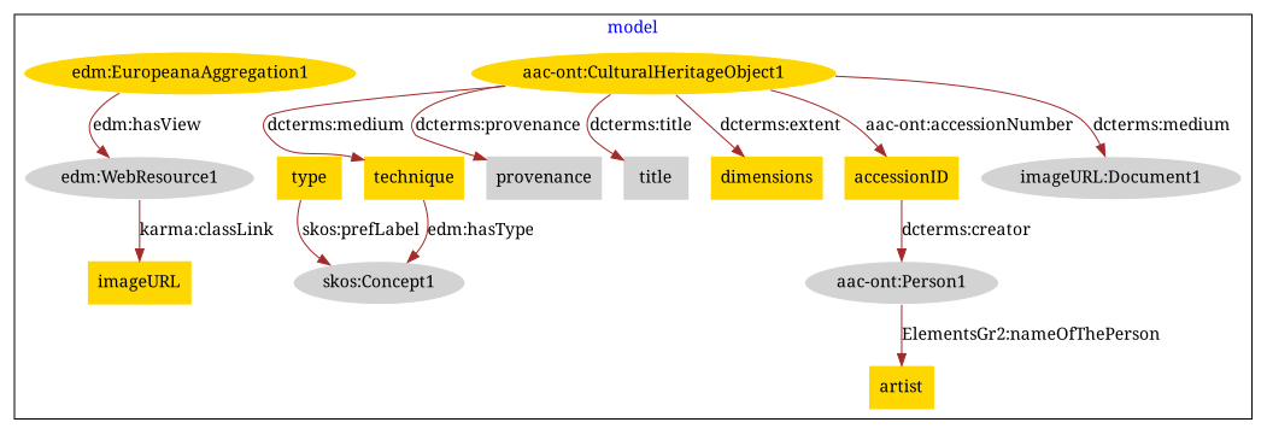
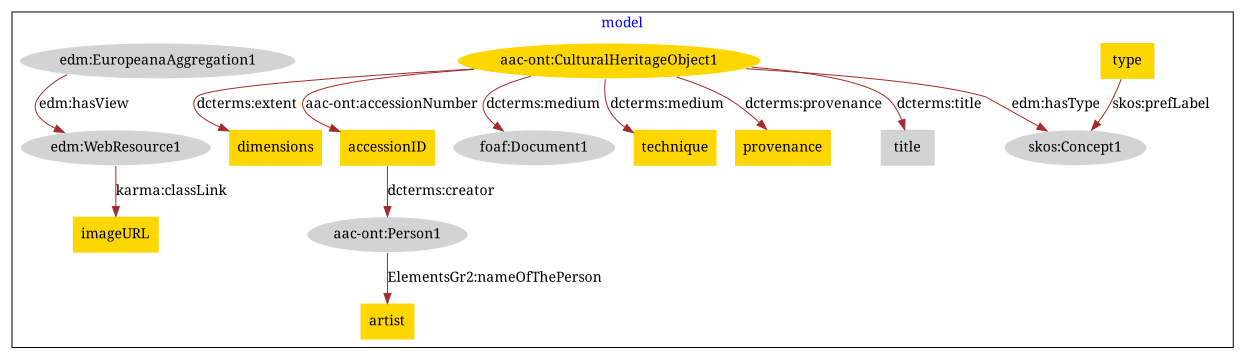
  digraph {
    fontcolor=blue
    fontname="Noto Serif"
    remincross=true
    node [fillcolor=gold fontname="Noto Serif" style=filled shape=plaintext]
    edge [color=brown fontcolor=black fontname="Noto Serif"]
    n1 [color=white label="aac-ont:CulturalHeritageObject1" shape=""]
    n2 [label=technique]
-   n3 [fillcolor=lightgray label=provenance]
+   n3 [label=provenance]
    n4 [fillcolor=lightgray label=title]
    n5 [color=white fillcolor=lightgray label="edm:WebResource1" shape=""]
    n6 [label=imageURL]
    n7 [label=dimensions]
    n8 [color=white fillcolor=lightgray label="aac-ont:Person1" shape=""]
    n9 [label=artist]
    n10 [label=accessionID]
    n11 [color=white fillcolor=lightgray label="skos:Concept1" shape=""]
    n12 [label=type]
-   n13 [color=white fillcolor=lightgray label="imageURL:Document1" shape=""]
-   n14 [color=white label="edm:EuropeanaAggregation1" shape=""]
+   n13 [color=white fillcolor=lightgray label="foaf:Document1" shape=""]
+   n14 [color=white fillcolor=lightgray label="edm:EuropeanaAggregation1" shape=""]
    subgraph cluster_1 {
      label=model
      n1
      n2
      n3
      n4
      n5
      n6
      n7
      n8
      n9
      n10
      n11
      n12
      n13
      n14
    }
    n1 -> n2 [label="dcterms:medium"]
    n1 -> n3 [label="dcterms:provenance"]
    n1 -> n4 [label="dcterms:title"]
    n1 -> n7 [label="dcterms:extent"]
    n1 -> n10 [label="aac-ont:accessionNumber"]
-   n2 -> n11 [label="edm:hasType"]
+   n1 -> n11 [label="edm:hasType"]
    n1 -> n13 [label="dcterms:medium"]
    n5 -> n6 [label="karma:classLink"]
    n8 -> n9 [label="ElementsGr2:nameOfThePerson"]
    n10 -> n8 [label="dcterms:creator"]
    n12 -> n11 [label="skos:prefLabel"]
    n14 -> n5 [label="edm:hasView"]
  }
